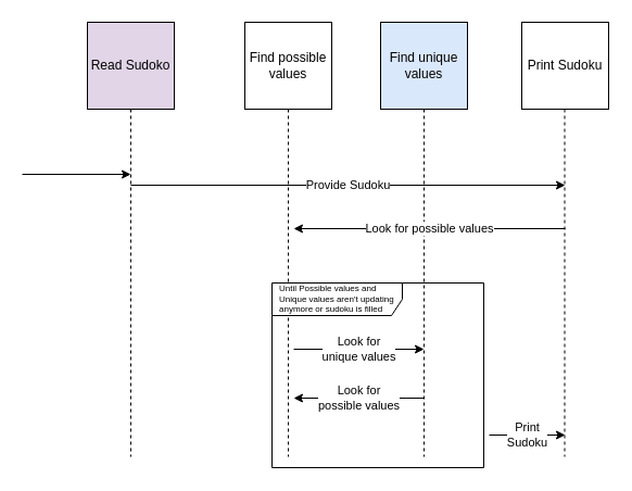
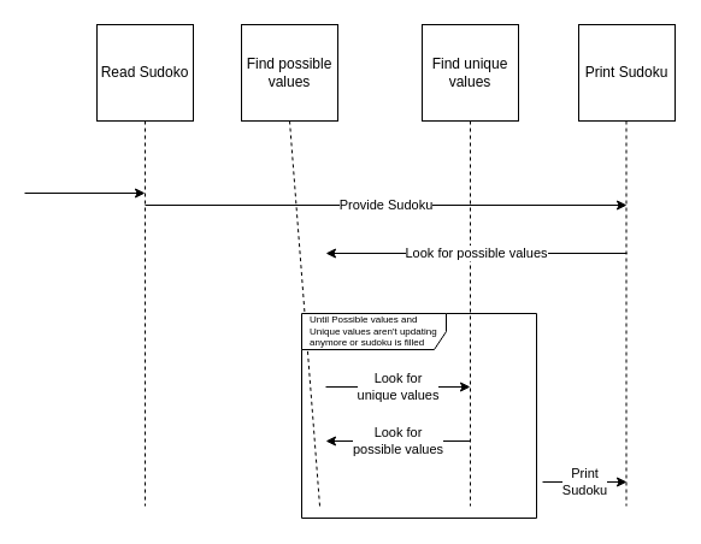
  <mxCell id="0" />
  <mxCell id="1" parent="0" />
  <mxCell id="2" style="edgeStyle=none;rounded=0;orthogonalLoop=1;jettySize=auto;html=1;exitX=0.5;exitY=1;exitDx=0;exitDy=0;dashed=1;endArrow=none;endFill=0;" edge="1" parent="1" source="3"><mxGeometry relative="1" as="geometry"><mxPoint x="120" y="420" as="targetPoint" /></mxGeometry></mxCell>
- <mxCell id="3" value="Read Sudoko" style="whiteSpace=wrap;html=1;aspect=fixed;fillColor=#e1d5e7;" vertex="1" parent="1"><mxGeometry x="80" y="20" width="80" height="80" as="geometry" /></mxCell>
- <mxCell id="4" value="Find possible values" style="whiteSpace=wrap;html=1;aspect=fixed;" vertex="1" parent="1"><mxGeometry x="225" y="20" width="80" height="80" as="geometry" /></mxCell>
+ <mxCell id="3" value="Read Sudoko" style="whiteSpace=wrap;html=1;aspect=fixed;" vertex="1" parent="1"><mxGeometry x="80" y="20" width="80" height="80" as="geometry" /></mxCell>
+ <mxCell id="4" value="Find possible values" style="whiteSpace=wrap;html=1;aspect=fixed;" vertex="1" parent="1"><mxGeometry x="200" y="20" width="80" height="80" as="geometry" /></mxCell>
  <mxCell id="5" value="Provide Sudoku" style="edgeStyle=none;rounded=0;orthogonalLoop=1;jettySize=auto;html=1;endArrow=classic;endFill=1;" edge="1" parent="1"><mxGeometry relative="1" as="geometry"><mxPoint x="520" y="170" as="targetPoint" /><mxPoint x="120" y="170" as="sourcePoint" /></mxGeometry></mxCell>
  <mxCell id="6" value="Print Sudoku" style="whiteSpace=wrap;html=1;aspect=fixed;" vertex="1" parent="1"><mxGeometry x="480" y="20" width="80" height="80" as="geometry" /></mxCell>
  <mxCell id="7" value="" style="endArrow=classic;html=1;" edge="1" parent="1"><mxGeometry width="50" height="50" relative="1" as="geometry"><mxPoint x="20" y="160" as="sourcePoint" /><mxPoint x="120" y="160" as="targetPoint" /></mxGeometry></mxCell>
  <mxCell id="8" style="edgeStyle=none;rounded=0;orthogonalLoop=1;jettySize=auto;html=1;exitX=0.5;exitY=1;exitDx=0;exitDy=0;dashed=1;endArrow=none;endFill=0;" edge="1" parent="1" source="4"><mxGeometry relative="1" as="geometry"><mxPoint x="264.5" y="130" as="sourcePoint" /><mxPoint x="265" y="420" as="targetPoint" /></mxGeometry></mxCell>
  <mxCell id="9" value="Until Possible values and Unique values aren't updating anymore or sudoku is filled" style="shape=umlFrame;whiteSpace=wrap;html=1;width=120;height=30;boundedLbl=1;verticalAlign=middle;align=left;spacingLeft=5;fontSize=8;" vertex="1" parent="1"><mxGeometry x="250" y="260" width="195" height="170" as="geometry" /></mxCell>
- <mxCell id="10" value="Find unique values" style="whiteSpace=wrap;html=1;aspect=fixed;fillColor=#dae8fc;" vertex="1" parent="1"><mxGeometry x="350" y="20" width="80" height="80" as="geometry" /></mxCell>
+ <mxCell id="10" value="Find unique values" style="whiteSpace=wrap;html=1;aspect=fixed;" vertex="1" parent="1"><mxGeometry x="350" y="20" width="80" height="80" as="geometry" /></mxCell>
  <mxCell id="11" style="edgeStyle=none;rounded=0;orthogonalLoop=1;jettySize=auto;html=1;exitX=0.5;exitY=1;exitDx=0;exitDy=0;dashed=1;endArrow=none;endFill=0;" edge="1" parent="1"><mxGeometry relative="1" as="geometry"><mxPoint x="390" y="100" as="sourcePoint" /><mxPoint x="390" y="420" as="targetPoint" /></mxGeometry></mxCell>
  <mxCell id="12" style="edgeStyle=none;rounded=0;orthogonalLoop=1;jettySize=auto;html=1;exitX=0.5;exitY=1;exitDx=0;exitDy=0;dashed=1;endArrow=none;endFill=0;" edge="1" parent="1"><mxGeometry relative="1" as="geometry"><mxPoint x="519.5" y="100" as="sourcePoint" /><mxPoint x="519.5" y="420" as="targetPoint" /></mxGeometry></mxCell>
  <mxCell id="13" value="Look for possible values" style="edgeStyle=none;rounded=0;orthogonalLoop=1;jettySize=auto;html=1;endArrow=classic;endFill=1;" edge="1" parent="1"><mxGeometry relative="1" as="geometry"><mxPoint x="270" y="210" as="targetPoint" /><mxPoint x="520" y="210" as="sourcePoint" /></mxGeometry></mxCell>
  <mxCell id="14" value="Look for &lt;br&gt;unique values" style="edgeStyle=none;rounded=0;orthogonalLoop=1;jettySize=auto;html=1;endArrow=classic;endFill=1;" edge="1" parent="1"><mxGeometry relative="1" as="geometry"><mxPoint x="390" y="321" as="targetPoint" /><mxPoint x="270" y="321" as="sourcePoint" /></mxGeometry></mxCell>
  <mxCell id="15" value="Look for &lt;br&gt;possible values" style="edgeStyle=none;rounded=0;orthogonalLoop=1;jettySize=auto;html=1;endArrow=classic;endFill=1;" edge="1" parent="1"><mxGeometry relative="1" as="geometry"><mxPoint x="270" y="366" as="targetPoint" /><mxPoint x="390" y="366" as="sourcePoint" /></mxGeometry></mxCell>
  <mxCell id="16" value="Print &lt;br&gt;Sudoku" style="edgeStyle=none;rounded=0;orthogonalLoop=1;jettySize=auto;html=1;endArrow=classic;endFill=1;" edge="1" parent="1"><mxGeometry relative="1" as="geometry"><mxPoint x="520" y="400" as="targetPoint" /><mxPoint x="450" y="400" as="sourcePoint" /></mxGeometry></mxCell>
